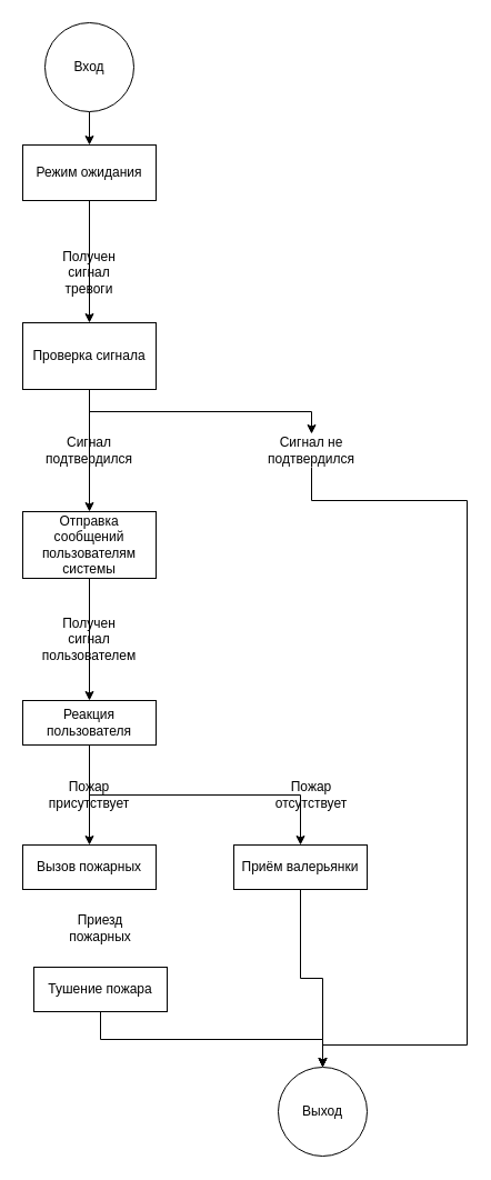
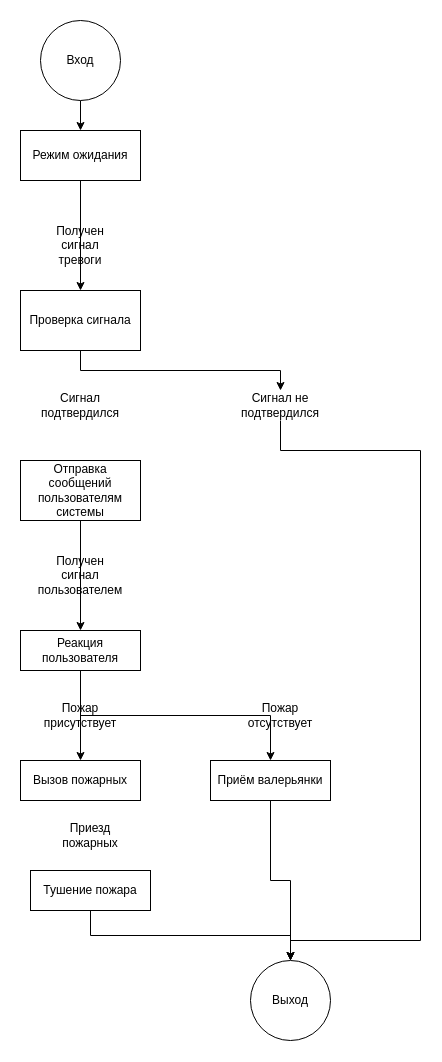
  <mxCell id="0" />
  <mxCell id="1" parent="0" />
  <mxCell id="2" style="edgeStyle=orthogonalEdgeStyle;rounded=0;orthogonalLoop=1;jettySize=auto;html=1;exitX=0.5;exitY=1;exitDx=0;exitDy=0;entryX=0.5;entryY=0;entryDx=0;entryDy=0;" edge="1" parent="1" source="3" target="5"><mxGeometry relative="1" as="geometry" /></mxCell>
  <mxCell id="3" value="Вход" style="ellipse;whiteSpace=wrap;html=1;aspect=fixed;" vertex="1" parent="1"><mxGeometry x="40" y="20" width="80" height="80" as="geometry" /></mxCell>
  <mxCell id="4" style="edgeStyle=orthogonalEdgeStyle;rounded=0;orthogonalLoop=1;jettySize=auto;html=1;exitX=0.5;exitY=1;exitDx=0;exitDy=0;entryX=0.5;entryY=0;entryDx=0;entryDy=0;" edge="1" parent="1" source="5" target="9"><mxGeometry relative="1" as="geometry" /></mxCell>
  <mxCell id="5" value="Режим ожидания" style="rounded=0;whiteSpace=wrap;html=1;" vertex="1" parent="1"><mxGeometry x="20" y="130" width="120" height="50" as="geometry" /></mxCell>
  <mxCell id="6" value="Получен сигнал тревоги" style="text;html=1;strokeColor=none;fillColor=none;align=center;verticalAlign=middle;whiteSpace=wrap;rounded=0;" vertex="1" parent="1"><mxGeometry x="50" y="230" width="60" height="30" as="geometry" /></mxCell>
- <mxCell id="7" style="edgeStyle=orthogonalEdgeStyle;rounded=0;orthogonalLoop=1;jettySize=auto;html=1;exitX=0.5;exitY=1;exitDx=0;exitDy=0;entryX=0.5;entryY=0;entryDx=0;entryDy=0;" edge="1" parent="1" source="9" target="12"><mxGeometry relative="1" as="geometry" /></mxCell>
  <mxCell id="8" style="edgeStyle=orthogonalEdgeStyle;rounded=0;orthogonalLoop=1;jettySize=auto;html=1;exitX=0.5;exitY=1;exitDx=0;exitDy=0;" edge="1" parent="1" source="9" target="14"><mxGeometry relative="1" as="geometry" /></mxCell>
  <mxCell id="9" value="Проверка сигнала" style="rounded=0;whiteSpace=wrap;html=1;" vertex="1" parent="1"><mxGeometry x="20" y="290" width="120" height="60" as="geometry" /></mxCell>
  <mxCell id="10" value="Сигнал подтвердился" style="text;html=1;strokeColor=none;fillColor=none;align=center;verticalAlign=middle;whiteSpace=wrap;rounded=0;" vertex="1" parent="1"><mxGeometry x="50" y="390" width="60" height="30" as="geometry" /></mxCell>
  <mxCell id="11" style="edgeStyle=orthogonalEdgeStyle;rounded=0;orthogonalLoop=1;jettySize=auto;html=1;exitX=0.5;exitY=1;exitDx=0;exitDy=0;" edge="1" parent="1" source="12" target="19"><mxGeometry relative="1" as="geometry" /></mxCell>
  <mxCell id="12" value="Отправка сообщений пользователям системы" style="rounded=0;whiteSpace=wrap;html=1;" vertex="1" parent="1"><mxGeometry x="20" y="460" width="120" height="60" as="geometry" /></mxCell>
  <mxCell id="13" style="edgeStyle=orthogonalEdgeStyle;rounded=0;orthogonalLoop=1;jettySize=auto;html=1;entryX=0.5;entryY=0;entryDx=0;entryDy=0;" edge="1" parent="1" source="14" target="15"><mxGeometry relative="1" as="geometry"><Array as="points"><mxPoint x="280" y="450" /><mxPoint x="420" y="450" /><mxPoint x="420" y="940" /><mxPoint x="290" y="940" /></Array></mxGeometry></mxCell>
  <mxCell id="14" value="Сигнал не подтвердился" style="text;html=1;strokeColor=none;fillColor=none;align=center;verticalAlign=middle;whiteSpace=wrap;rounded=0;" vertex="1" parent="1"><mxGeometry x="250" y="390" width="60" height="30" as="geometry" /></mxCell>
  <mxCell id="15" value="Выход" style="ellipse;whiteSpace=wrap;html=1;aspect=fixed;" vertex="1" parent="1"><mxGeometry x="250" y="960" width="80" height="80" as="geometry" /></mxCell>
  <mxCell id="16" value="Получен сигнал пользователем" style="text;html=1;strokeColor=none;fillColor=none;align=center;verticalAlign=middle;whiteSpace=wrap;rounded=0;" vertex="1" parent="1"><mxGeometry x="50" y="560" width="60" height="30" as="geometry" /></mxCell>
  <mxCell id="17" style="edgeStyle=orthogonalEdgeStyle;rounded=0;orthogonalLoop=1;jettySize=auto;html=1;exitX=0.5;exitY=1;exitDx=0;exitDy=0;" edge="1" parent="1" source="19" target="22"><mxGeometry relative="1" as="geometry"><mxPoint x="80" y="740" as="targetPoint" /></mxGeometry></mxCell>
  <mxCell id="18" style="edgeStyle=orthogonalEdgeStyle;rounded=0;orthogonalLoop=1;jettySize=auto;html=1;exitX=0.5;exitY=1;exitDx=0;exitDy=0;" edge="1" parent="1" source="19" target="24"><mxGeometry relative="1" as="geometry" /></mxCell>
  <mxCell id="19" value="Реакция пользователя" style="rounded=0;whiteSpace=wrap;html=1;" vertex="1" parent="1"><mxGeometry x="20" y="630" width="120" height="40" as="geometry" /></mxCell>
  <mxCell id="20" value="Пожар присутствует" style="text;html=1;strokeColor=none;fillColor=none;align=center;verticalAlign=middle;whiteSpace=wrap;rounded=0;" vertex="1" parent="1"><mxGeometry x="50" y="700" width="60" height="30" as="geometry" /></mxCell>
  <mxCell id="21" value="Пожар отсутствует" style="text;html=1;strokeColor=none;fillColor=none;align=center;verticalAlign=middle;whiteSpace=wrap;rounded=0;" vertex="1" parent="1"><mxGeometry x="250" y="700" width="60" height="30" as="geometry" /></mxCell>
  <mxCell id="22" value="Вызов пожарных" style="rounded=0;whiteSpace=wrap;html=1;" vertex="1" parent="1"><mxGeometry x="20" y="760" width="120" height="40" as="geometry" /></mxCell>
  <mxCell id="23" style="edgeStyle=orthogonalEdgeStyle;rounded=0;orthogonalLoop=1;jettySize=auto;html=1;entryX=0.5;entryY=0;entryDx=0;entryDy=0;" edge="1" parent="1" source="24" target="15"><mxGeometry relative="1" as="geometry"><mxPoint x="290" y="940" as="targetPoint" /></mxGeometry></mxCell>
  <mxCell id="24" value="Приём валерьянки" style="rounded=0;whiteSpace=wrap;html=1;" vertex="1" parent="1"><mxGeometry x="210" y="760" width="120" height="40" as="geometry" /></mxCell>
  <mxCell id="25" style="edgeStyle=orthogonalEdgeStyle;rounded=0;orthogonalLoop=1;jettySize=auto;html=1;exitX=0.5;exitY=1;exitDx=0;exitDy=0;entryX=0.5;entryY=0;entryDx=0;entryDy=0;" edge="1" parent="1" source="26" target="15"><mxGeometry relative="1" as="geometry" /></mxCell>
  <mxCell id="26" value="Тушение пожара" style="rounded=0;whiteSpace=wrap;html=1;" vertex="1" parent="1"><mxGeometry x="30" y="870" width="120" height="40" as="geometry" /></mxCell>
  <mxCell id="27" value="Приезд пожарных" style="text;html=1;strokeColor=none;fillColor=none;align=center;verticalAlign=middle;whiteSpace=wrap;rounded=0;" vertex="1" parent="1"><mxGeometry x="60" y="820" width="60" height="30" as="geometry" /></mxCell>
